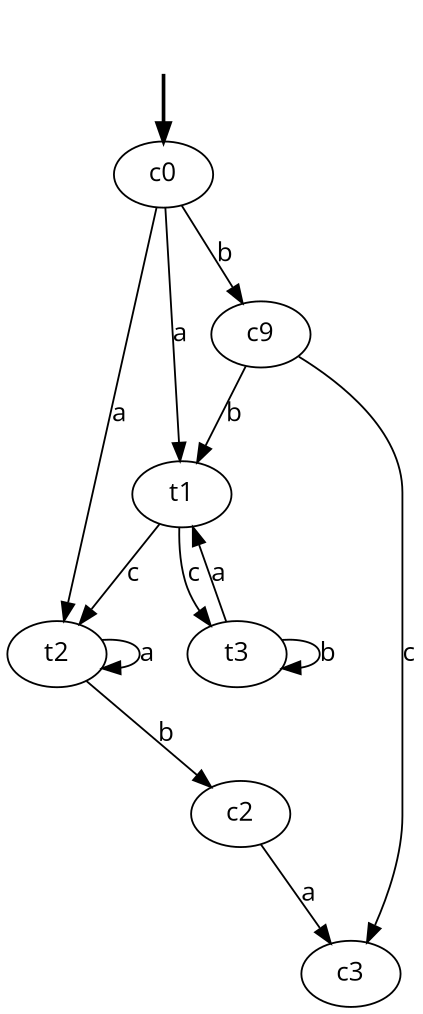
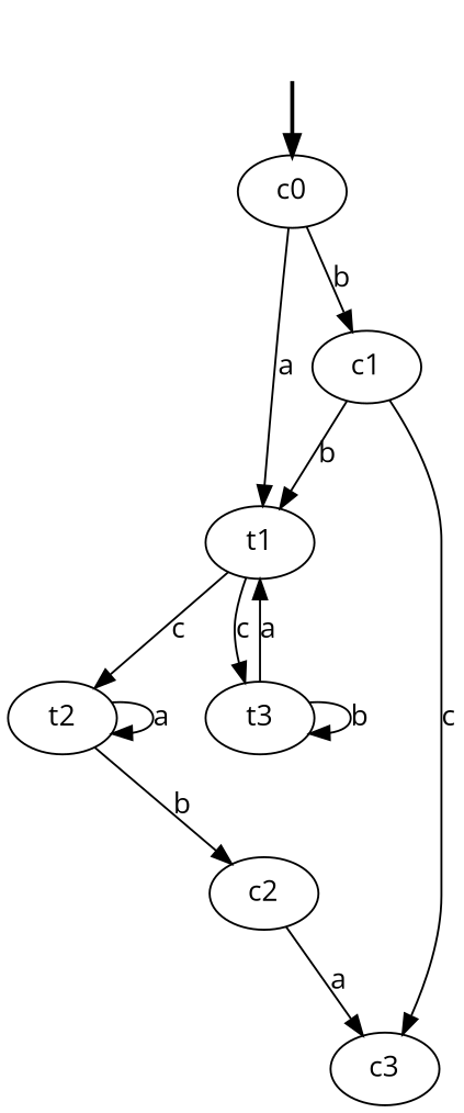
  digraph {
    fontname="Open Sans"
    node [fontname="Open Sans"]
    edge [fontname="Open Sans"]
    fake [style=invisible]
    c0 [root=true]
    t1
    t2
-   c1 [label=c9]
+   c1
    t3
    c2
    c3
    fake -> c0 [style=bold]
    c0 -> t1 [label=a]
-   c0 -> t2 [label=a]
    c0 -> c1 [label=b]
    t1 -> t2 [label=c]
    t1 -> t3 [label=c]
    t2 -> t2 [label=a]
    t2 -> c2 [label=b]
    c1 -> t1 [label=b]
    c1 -> c3 [label=c]
    t3 -> t1 [label=a]
    t3 -> t3 [label=b]
    c2 -> c3 [label=a]
  }
